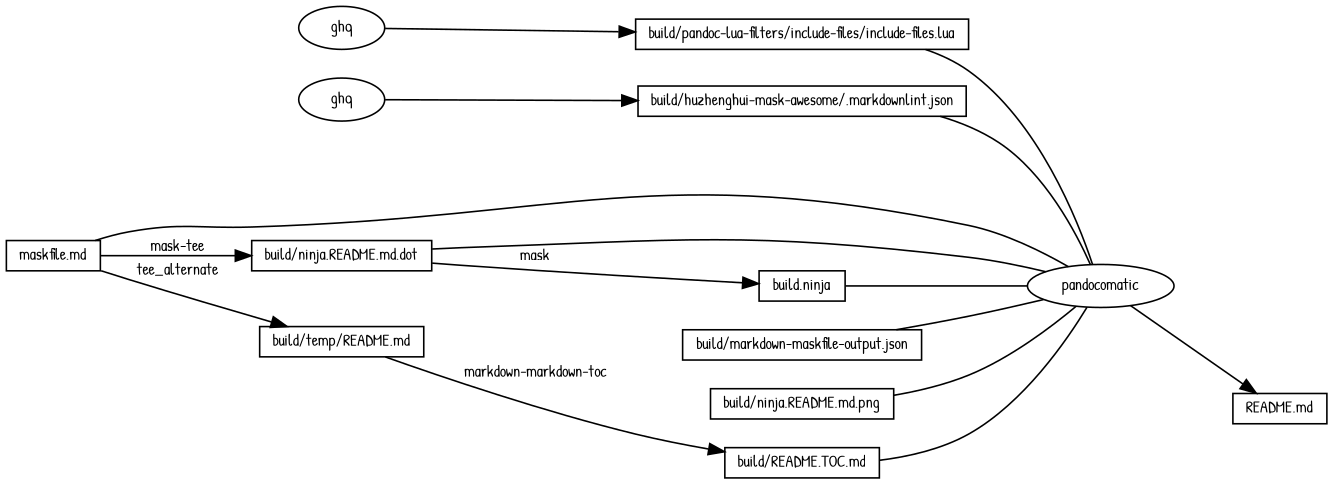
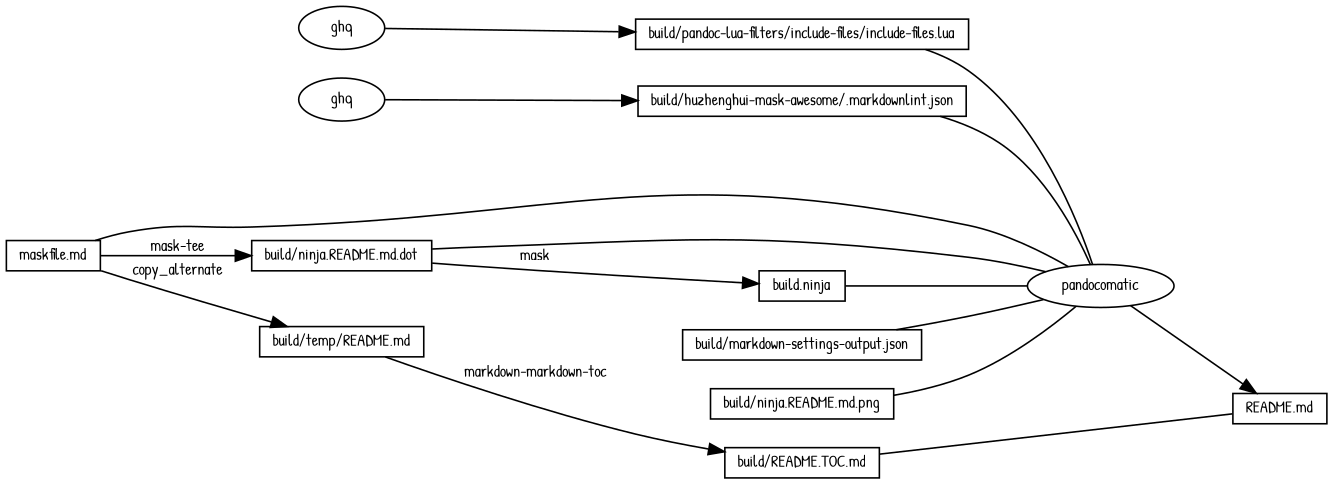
  digraph {
    fontname="Patrick Hand"
    rankdir=LR
    node [fontname="Patrick Hand" fontsize=10 shape=box]
    edge [fontname="Patrick Hand" fontsize=10 arrowhead=none]
    n1 [height=0.25 label="README.md"]
    n2 [height=0.25 label=pandocomatic shape=ellipse]
    n3 [height=0.25 label="maskfile.md"]
    n4 [height=0.25 label="build/ninja.README.md.dot"]
    n5 [height=0.25 label="build/temp/README.md"]
    n6 [height=0.25 label="build.ninja"]
-   n7 [height=0.25 label="build/markdown-maskfile-output.json"]
+   n7 [height=0.25 label="build/markdown-settings-output.json"]
    n8 [height=0.25 label="build/README.TOC.md"]
    n9 [height=0.25 label="build/ninja.README.md.png"]
    n10 [height=0.25 label="build/pandoc-lua-filters/include-files/include-files.lua"]
    n11 [height=0.25 label="build/huzhenghui-mask-awesome/.markdownlint.json"]
    n12 [height=0.25 label=ghq shape=ellipse]
    n13 [height=0.25 label=ghq shape=ellipse]
    n2 -> n1 [arrowhead=""]
    n3 -> n2
    n3 -> n4 [label=" mask-tee" arrowhead=""]
-   n3 -> n5 [label=" tee_alternate" arrowhead=""]
+   n3 -> n5 [label=" copy_alternate" arrowhead=""]
    n4 -> n2
    n4 -> n6 [label=" mask" arrowhead=""]
    n5 -> n8 [label=" markdown-markdown-toc" arrowhead=""]
    n6 -> n2
    n7 -> n2
-   n8 -> n2
+   n8 -> n1
    n9 -> n2
    n10 -> n2
    n11 -> n2
    n12 -> n10 [arrowhead=""]
    n13 -> n11 [arrowhead=""]
  }
